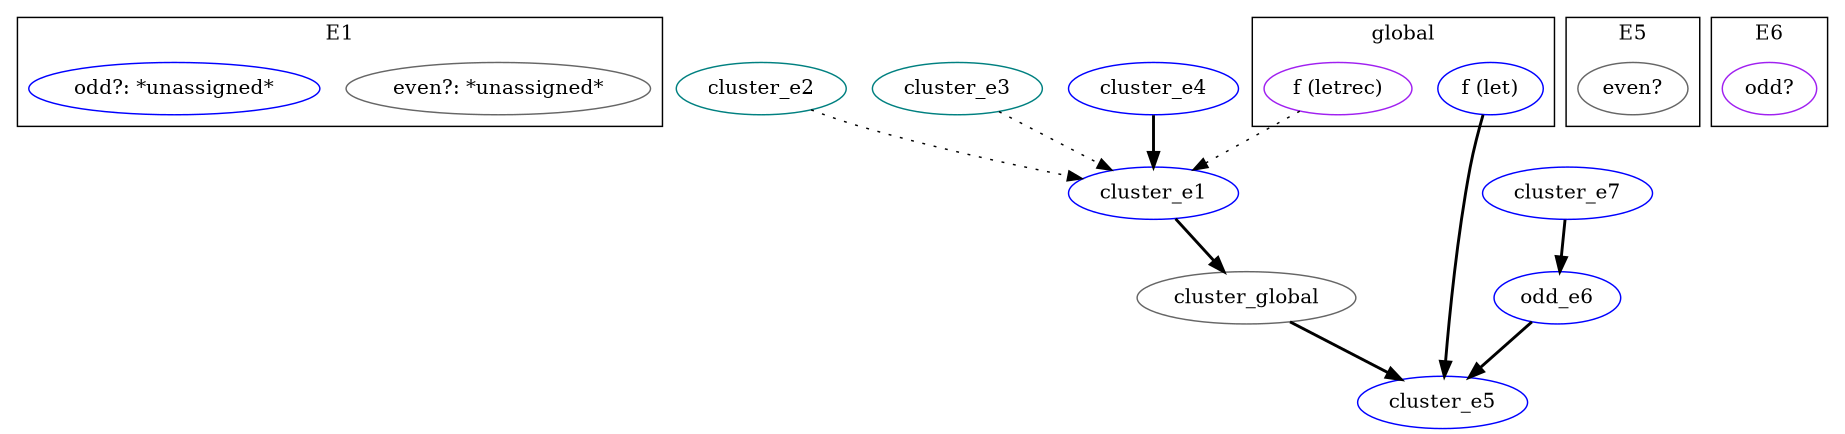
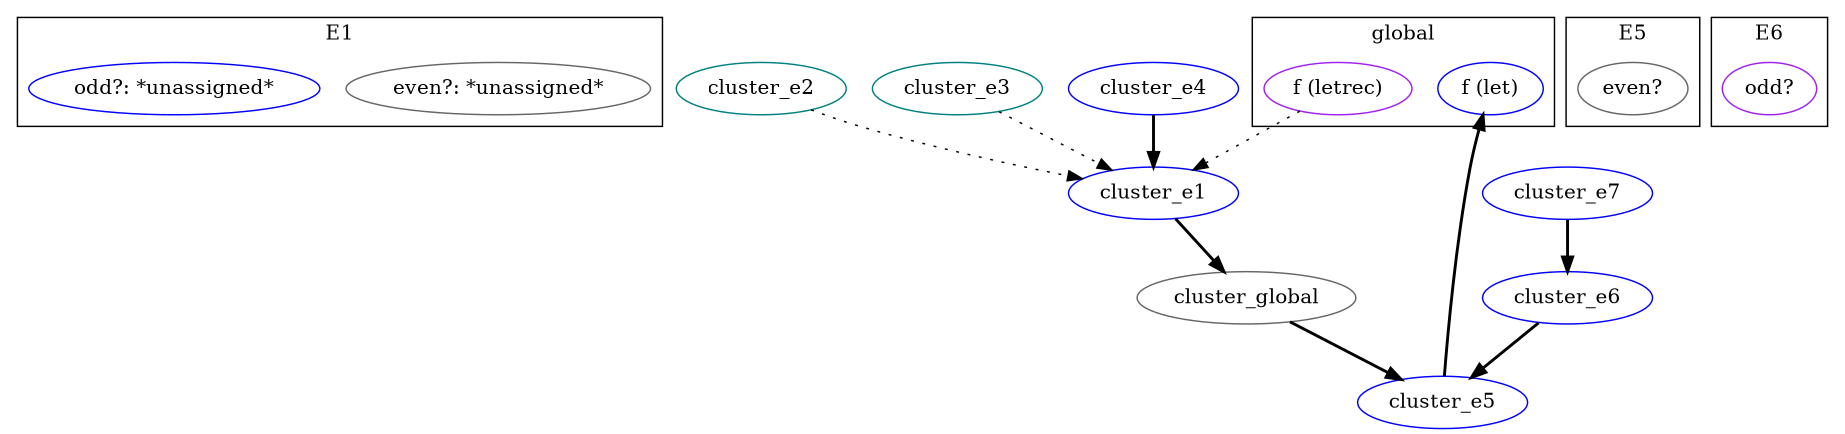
  digraph {
    node [color=blue]
    edge [style=bold]
    n1 [color=gray40 label="even?: *unassigned*"]
    n2 [label="odd?: *unassigned*"]
    n3 [color=purple label="f (letrec)"]
    n4 [label="f (let)"]
    n5 [color=gray40 label="even?"]
    n6 [color=purple label="odd?"]
    cluster_e1
    cluster_e5
    cluster_global [color=gray40]
    cluster_e2 [color=teal]
    cluster_e3 [color=teal]
    cluster_e4
-   cluster_e6 [label=odd_e6]
+   cluster_e6
    cluster_e7
    subgraph cluster_1 {
      label=E1
      n1
      n2
    }
    subgraph cluster_2 {
      label=global
      n3
      n4
    }
    subgraph cluster_3 {
      label="E2 (set! even?...)"
    }
    subgraph cluster_4 {
      label="E3 (set! odd?...)"
    }
    subgraph cluster_5 {
      label="E4 (f...)"
    }
    subgraph cluster_6 {
      label=E5
      n5
    }
    subgraph cluster_7 {
      label=E6
      n6
    }
    subgraph cluster_8 {
      label="E7 (f...)"
    }
    n3 -> cluster_e1 [style=dotted]
-   n4 -> cluster_e5
+   cluster_e5 -> n4
    cluster_e1 -> cluster_global
    cluster_global -> cluster_e5
    cluster_e2 -> cluster_e1 [style=dotted]
    cluster_e3 -> cluster_e1 [style=dotted]
    cluster_e4 -> cluster_e1
    cluster_e6 -> cluster_e5
    cluster_e7 -> cluster_e6
  }
